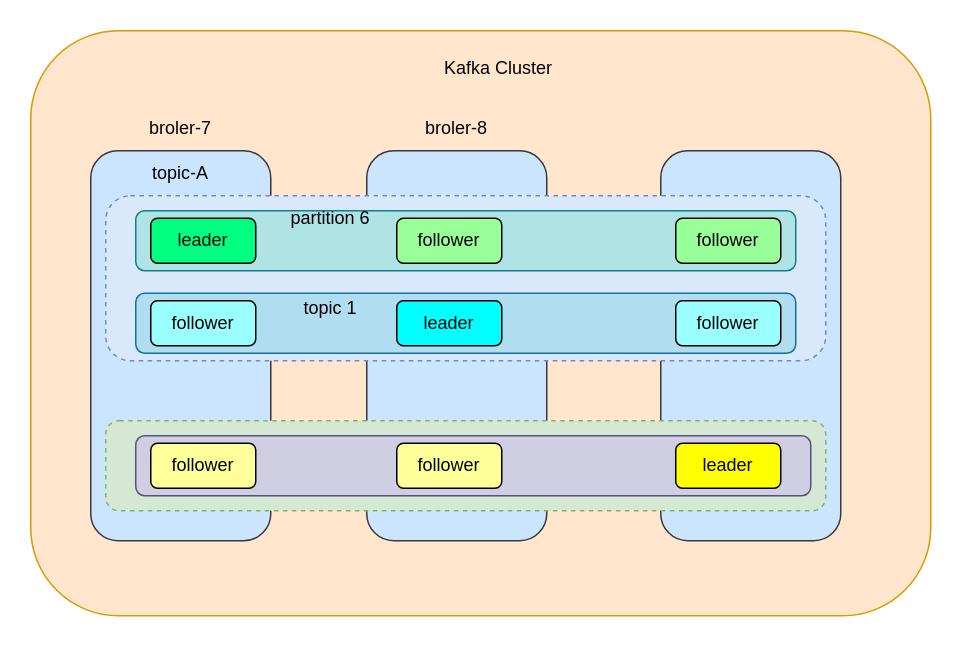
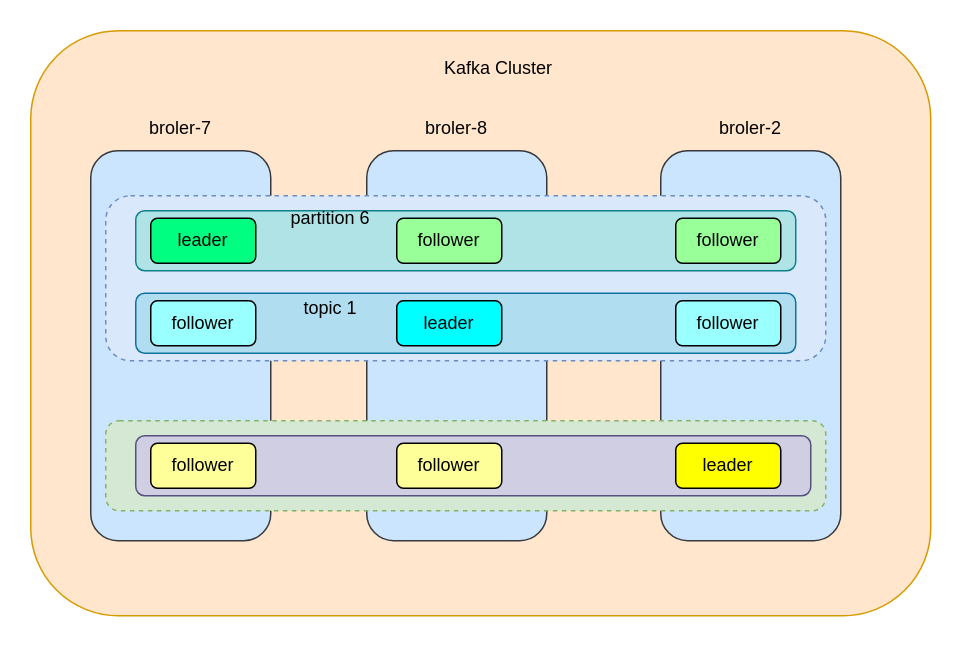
  <mxCell id="0" />
  <mxCell id="1" parent="0" />
  <mxCell id="2" value="" style="rounded=1;whiteSpace=wrap;html=1;fillColor=#ffe6cc;strokeColor=#d79b00;" vertex="1" parent="1"><mxGeometry x="20" y="20" width="600" height="390" as="geometry" /></mxCell>
  <mxCell id="3" value="Kafka Cluster" style="text;html=1;strokeColor=none;fillColor=none;align=center;verticalAlign=middle;whiteSpace=wrap;rounded=0;" vertex="1" parent="1"><mxGeometry x="284" y="30" width="96" height="30" as="geometry" /></mxCell>
  <mxCell id="4" value="" style="rounded=1;whiteSpace=wrap;html=1;fillColor=#cce5ff;strokeColor=#36393d;" vertex="1" parent="1"><mxGeometry x="60" y="100" width="120" height="260" as="geometry" /></mxCell>
  <mxCell id="5" value="" style="rounded=1;whiteSpace=wrap;html=1;fillColor=#cce5ff;strokeColor=#36393d;" vertex="1" parent="1"><mxGeometry x="244" y="100" width="120" height="260" as="geometry" /></mxCell>
  <mxCell id="6" value="" style="rounded=1;whiteSpace=wrap;html=1;fillColor=#cce5ff;strokeColor=#36393d;" vertex="1" parent="1"><mxGeometry x="440" y="100" width="120" height="260" as="geometry" /></mxCell>
  <mxCell id="7" value="broler-7" style="text;html=1;strokeColor=none;fillColor=none;align=center;verticalAlign=middle;whiteSpace=wrap;rounded=0;" vertex="1" parent="1"><mxGeometry x="90" y="70" width="60" height="30" as="geometry" /></mxCell>
  <mxCell id="8" value="broler-8" style="text;html=1;strokeColor=none;fillColor=none;align=center;verticalAlign=middle;whiteSpace=wrap;rounded=0;" vertex="1" parent="1"><mxGeometry x="274" y="70" width="60" height="30" as="geometry" /></mxCell>
+ <mxCell id="9" value="broler-2" style="text;html=1;strokeColor=none;fillColor=none;align=center;verticalAlign=middle;whiteSpace=wrap;rounded=0;" vertex="1" parent="1"><mxGeometry x="470" y="70" width="60" height="30" as="geometry" /></mxCell>
  <mxCell id="10" value="" style="rounded=1;whiteSpace=wrap;html=1;fillColor=#dae8fc;strokeColor=#6c8ebf;dashed=1;" vertex="1" parent="1"><mxGeometry x="70" y="130" width="480" height="110" as="geometry" /></mxCell>
  <mxCell id="11" value="" style="rounded=1;whiteSpace=wrap;html=1;fillColor=#d5e8d4;strokeColor=#82b366;dashed=1;" vertex="1" parent="1"><mxGeometry x="70" y="280" width="480" height="60" as="geometry" /></mxCell>
- <mxCell id="12" value="topic-A" style="text;html=1;strokeColor=none;fillColor=none;align=center;verticalAlign=middle;whiteSpace=wrap;rounded=0;" vertex="1" parent="1"><mxGeometry x="90" y="100" width="60" height="30" as="geometry" /></mxCell>
  <mxCell id="13" value="" style="rounded=1;whiteSpace=wrap;html=1;fillColor=#b0e3e6;strokeColor=#0e8088;" vertex="1" parent="1"><mxGeometry x="90" y="140" width="440" height="40" as="geometry" /></mxCell>
  <mxCell id="14" value="" style="rounded=1;whiteSpace=wrap;html=1;fillColor=#b1ddf0;strokeColor=#10739e;" vertex="1" parent="1"><mxGeometry x="90" y="195" width="440" height="40" as="geometry" /></mxCell>
  <mxCell id="15" value="leader" style="rounded=1;whiteSpace=wrap;html=1;fillColor=#00FF80;" vertex="1" parent="1"><mxGeometry x="100" y="145" width="70" height="30" as="geometry" /></mxCell>
  <mxCell id="16" value="follower" style="rounded=1;whiteSpace=wrap;html=1;fillColor=#99FF99;" vertex="1" parent="1"><mxGeometry x="264" y="145" width="70" height="30" as="geometry" /></mxCell>
  <mxCell id="17" value="follower" style="rounded=1;whiteSpace=wrap;html=1;fillColor=#99FF99;" vertex="1" parent="1"><mxGeometry x="450" y="145" width="70" height="30" as="geometry" /></mxCell>
  <mxCell id="18" value="follower" style="rounded=1;whiteSpace=wrap;html=1;fillColor=#99FFFF;" vertex="1" parent="1"><mxGeometry x="100" y="200" width="70" height="30" as="geometry" /></mxCell>
  <mxCell id="19" value="leader" style="rounded=1;whiteSpace=wrap;html=1;fillColor=#00FFFF;" vertex="1" parent="1"><mxGeometry x="264" y="200" width="70" height="30" as="geometry" /></mxCell>
  <mxCell id="20" value="follower" style="rounded=1;whiteSpace=wrap;html=1;fillColor=#99FFFF;" vertex="1" parent="1"><mxGeometry x="450" y="200" width="70" height="30" as="geometry" /></mxCell>
  <mxCell id="21" value="partition 6" style="text;html=1;strokeColor=none;fillColor=none;align=center;verticalAlign=middle;whiteSpace=wrap;rounded=0;dashed=1;" vertex="1" parent="1"><mxGeometry x="190" y="130" width="60" height="30" as="geometry" /></mxCell>
  <mxCell id="22" value="topic 1" style="text;html=1;strokeColor=none;fillColor=none;align=center;verticalAlign=middle;whiteSpace=wrap;rounded=0;dashed=1;" vertex="1" parent="1"><mxGeometry x="190" y="190" width="60" height="30" as="geometry" /></mxCell>
  <mxCell id="23" value="" style="rounded=1;whiteSpace=wrap;html=1;fillColor=#d0cee2;strokeColor=#56517e;" vertex="1" parent="1"><mxGeometry x="90" y="290" width="450" height="40" as="geometry" /></mxCell>
  <mxCell id="24" value="follower" style="rounded=1;whiteSpace=wrap;html=1;fillColor=#FFFF99;" vertex="1" parent="1"><mxGeometry x="100" y="295" width="70" height="30" as="geometry" /></mxCell>
  <mxCell id="25" value="follower" style="rounded=1;whiteSpace=wrap;html=1;fillColor=#FFFF99;" vertex="1" parent="1"><mxGeometry x="264" y="295" width="70" height="30" as="geometry" /></mxCell>
  <mxCell id="26" value="leader" style="rounded=1;whiteSpace=wrap;html=1;fillColor=#FFFF00;" vertex="1" parent="1"><mxGeometry x="450" y="295" width="70" height="30" as="geometry" /></mxCell>
